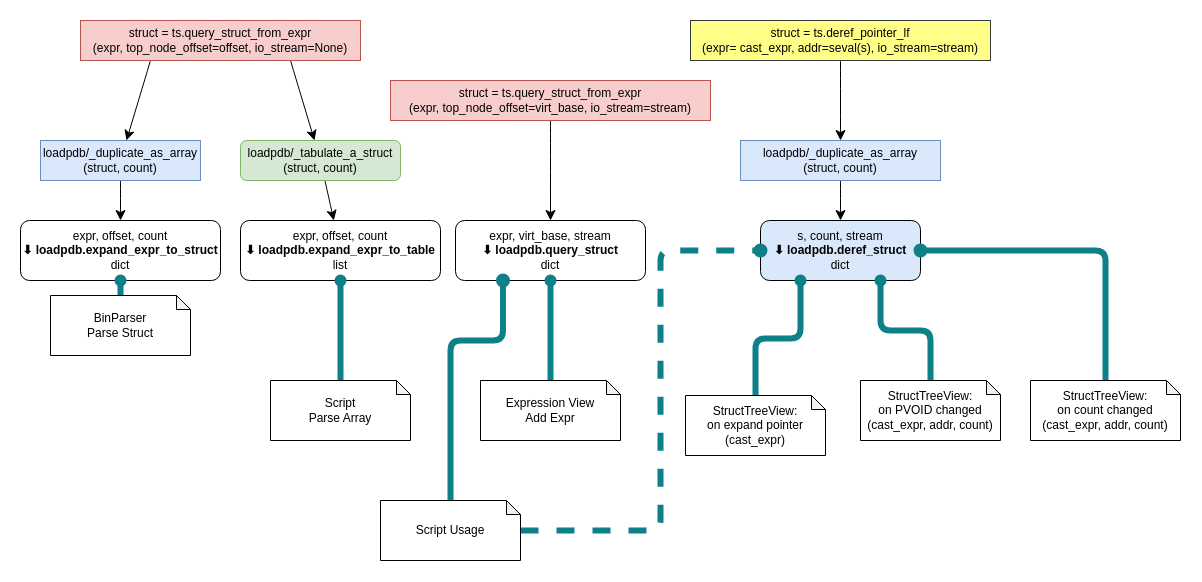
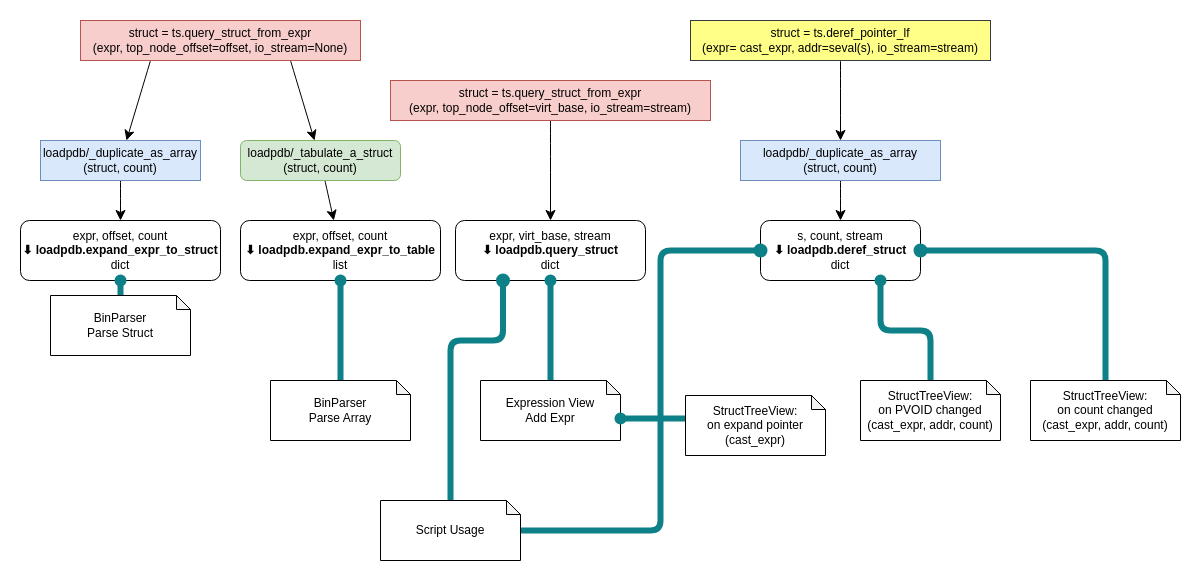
  <mxCell id="0" />
  <mxCell id="1" parent="0" />
  <mxCell id="2" value="expr, offset, count&lt;br&gt;&lt;b&gt;⬇ loadpdb.expand_expr_to_struct&lt;br&gt;&lt;/b&gt;dict" style="rounded=1;whiteSpace=wrap;html=1;" vertex="1" parent="1"><mxGeometry y="220" width="200" height="60" as="geometry" x="20" /></mxCell>
  <mxCell id="3" value="expr, virt_base, stream&lt;br&gt;&lt;b&gt;⬇ loadpdb.query_struct&lt;br&gt;&lt;/b&gt;dict" style="rounded=1;whiteSpace=wrap;html=1;" vertex="1" parent="1"><mxGeometry x="455" y="220" width="190" height="60" as="geometry" /></mxCell>
- <mxCell id="4" value="s, count, stream&lt;br&gt;&lt;b&gt;⬇ loadpdb.deref_struct&lt;br&gt;&lt;/b&gt;dict" style="rounded=1;whiteSpace=wrap;html=1;fillColor=#dae8fc;" vertex="1" parent="1"><mxGeometry x="760" y="220" width="160" height="60" as="geometry" /></mxCell>
+ <mxCell id="4" value="s, count, stream&lt;br&gt;&lt;b&gt;⬇ loadpdb.deref_struct&lt;br&gt;&lt;/b&gt;dict" style="rounded=1;whiteSpace=wrap;html=1;" vertex="1" parent="1"><mxGeometry x="760" y="220" width="160" height="60" as="geometry" /></mxCell>
  <mxCell id="5" style="edgeStyle=none;curved=1;rounded=0;orthogonalLoop=1;jettySize=auto;html=1;fontSize=12;startSize=8;endSize=8;" edge="1" parent="1" source="6" target="14"><mxGeometry relative="1" as="geometry" /></mxCell>
  <mxCell id="6" value="loadpdb/_tabulate_a_struct&lt;br&gt;(struct, count)" style="whiteSpace=wrap;html=1;fillColor=#d5e8d4;strokeColor=#82b366;rounded=1;" vertex="1" parent="1"><mxGeometry x="240" y="140" width="160" height="40" as="geometry" /></mxCell>
  <mxCell id="7" style="edgeStyle=none;curved=1;rounded=0;orthogonalLoop=1;jettySize=auto;html=1;fontSize=12;startSize=8;endSize=8;" edge="1" parent="1" source="8" target="3"><mxGeometry relative="1" as="geometry"><mxPoint x="550" y="60" as="targetPoint" /></mxGeometry></mxCell>
  <mxCell id="8" value="struct = ts.query_struct_from_expr&lt;br&gt;(expr, top_node_offset=virt_base, io_stream=stream)" style="rounded=0;whiteSpace=wrap;html=1;fillColor=#f8cecc;strokeColor=#b85450;" vertex="1" parent="1"><mxGeometry x="390" y="80" width="320" height="40" as="geometry" /></mxCell>
  <mxCell id="9" style="edgeStyle=none;curved=1;rounded=0;orthogonalLoop=1;jettySize=auto;html=1;fontSize=12;startSize=8;endSize=8;" edge="1" parent="1" source="10"><mxGeometry relative="1" as="geometry"><mxPoint x="840" y="220" as="targetPoint" /></mxGeometry></mxCell>
  <mxCell id="10" value="loadpdb/_duplicate_as_array&lt;br style=&quot;border-color: var(--border-color);&quot;&gt;(struct, count)" style="rounded=0;whiteSpace=wrap;html=1;fillColor=#dae8fc;strokeColor=#6c8ebf;" vertex="1" parent="1"><mxGeometry x="740" y="140" width="200" height="40" as="geometry" /></mxCell>
  <mxCell id="11" style="edgeStyle=none;curved=1;rounded=0;orthogonalLoop=1;jettySize=auto;html=1;exitX=0.25;exitY=1;exitDx=0;exitDy=0;fontSize=12;startSize=8;endSize=8;" edge="1" parent="1" source="13" target="16"><mxGeometry relative="1" as="geometry" /></mxCell>
  <mxCell id="12" style="edgeStyle=none;curved=1;rounded=0;orthogonalLoop=1;jettySize=auto;html=1;exitX=0.75;exitY=1;exitDx=0;exitDy=0;fontSize=12;startSize=8;endSize=8;" edge="1" parent="1" source="13" target="6"><mxGeometry relative="1" as="geometry" /></mxCell>
  <mxCell id="13" value="struct = ts.query_struct_from_expr&lt;br&gt;(expr, top_node_offset=offset, io_stream=None)" style="rounded=0;whiteSpace=wrap;html=1;fillColor=#f8cecc;strokeColor=#b85450;" vertex="1" parent="1"><mxGeometry x="80" y="20" width="280" height="40" as="geometry" /></mxCell>
  <mxCell id="14" value="expr, offset, count&lt;br&gt;&lt;b&gt;⬇ loadpdb.expand_expr_to_table&lt;br&gt;&lt;/b&gt;list" style="rounded=1;whiteSpace=wrap;html=1;" vertex="1" parent="1"><mxGeometry x="240" y="220" width="200" height="60" as="geometry" /></mxCell>
  <mxCell id="15" style="edgeStyle=none;curved=1;rounded=0;orthogonalLoop=1;jettySize=auto;html=1;fontSize=12;startSize=8;endSize=8;" edge="1" parent="1" source="16" target="2"><mxGeometry relative="1" as="geometry" /></mxCell>
  <mxCell id="16" value="loadpdb/_duplicate_as_array&lt;br&gt;(struct, count)" style="rounded=0;whiteSpace=wrap;html=1;fillColor=#dae8fc;strokeColor=#6c8ebf;" vertex="1" parent="1"><mxGeometry x="40" y="140" width="160" height="40" as="geometry" /></mxCell>
  <mxCell id="17" style="edgeStyle=none;curved=1;rounded=0;orthogonalLoop=1;jettySize=auto;html=1;fontSize=12;strokeColor=none;strokeWidth=3;shape=flexArrow;" edge="1" parent="1" source="19" target="2"><mxGeometry relative="1" as="geometry" /></mxCell>
  <mxCell id="18" style="edgeStyle=elbowEdgeStyle;rounded=1;orthogonalLoop=1;jettySize=auto;html=1;fontSize=12;endArrow=oval;endFill=1;elbow=vertical;curved=0;strokeWidth=6;fillColor=#b0e3e6;strokeColor=#0e8088;" edge="1" parent="1" source="19" target="2"><mxGeometry relative="1" as="geometry" /></mxCell>
  <mxCell id="19" value="BinParser&lt;br&gt;Parse Struct" style="shape=note;whiteSpace=wrap;html=1;backgroundOutline=1;darkOpacity=0.05;size=14;" vertex="1" parent="1"><mxGeometry x="50" y="295" width="140" height="60" as="geometry" /></mxCell>
  <mxCell id="20" style="edgeStyle=elbowEdgeStyle;rounded=1;orthogonalLoop=1;jettySize=auto;html=1;fontSize=12;endArrow=oval;endFill=1;elbow=vertical;curved=0;strokeWidth=6;fillColor=#b0e3e6;strokeColor=#0e8088;" edge="1" parent="1" source="21" target="14"><mxGeometry relative="1" as="geometry" /></mxCell>
- <mxCell id="21" value="Script&lt;br&gt;Parse Array" style="shape=note;whiteSpace=wrap;html=1;backgroundOutline=1;darkOpacity=0.05;size=14;" vertex="1" parent="1"><mxGeometry x="270" y="380" width="140" height="60" as="geometry" /></mxCell>
+ <mxCell id="21" value="BinParser&lt;br&gt;Parse Array" style="shape=note;whiteSpace=wrap;html=1;backgroundOutline=1;darkOpacity=0.05;size=14;" vertex="1" parent="1"><mxGeometry x="270" y="380" width="140" height="60" as="geometry" /></mxCell>
  <mxCell id="22" style="edgeStyle=elbowEdgeStyle;rounded=1;orthogonalLoop=1;jettySize=auto;html=1;fontSize=12;endArrow=oval;endFill=1;elbow=vertical;curved=0;strokeWidth=6;fillColor=#b0e3e6;strokeColor=#0e8088;" edge="1" parent="1" source="23" target="3"><mxGeometry relative="1" as="geometry" /></mxCell>
  <mxCell id="23" value="Expression View&lt;br&gt;Add Expr" style="shape=note;whiteSpace=wrap;html=1;backgroundOutline=1;darkOpacity=0.05;size=14;" vertex="1" parent="1"><mxGeometry x="480" y="380" width="140" height="60" as="geometry" /></mxCell>
- <mxCell id="24" style="edgeStyle=elbowEdgeStyle;rounded=1;orthogonalLoop=1;jettySize=auto;html=1;fontSize=12;endArrow=oval;endFill=1;elbow=vertical;curved=0;strokeWidth=6;fillColor=#b0e3e6;strokeColor=#0e8088;entryX=0.25;entryY=1;entryDx=0;entryDy=0;" edge="1" parent="1" source="25" target="4"><mxGeometry relative="1" as="geometry" /></mxCell>
+ <mxCell id="24" style="edgeStyle=elbowEdgeStyle;rounded=1;orthogonalLoop=1;jettySize=auto;html=1;fontSize=12;endArrow=oval;endFill=1;elbow=vertical;curved=0;strokeWidth=6;fillColor=#b0e3e6;strokeColor=#0e8088;" edge="1" parent="1" source="25" target="23"><mxGeometry relative="1" as="geometry" /></mxCell>
  <mxCell id="25" value="StructTreeView:&lt;br&gt;on expand pointer&lt;br&gt;(cast_expr)" style="shape=note;whiteSpace=wrap;html=1;backgroundOutline=1;darkOpacity=0.05;size=14;" vertex="1" parent="1"><mxGeometry x="685" y="395" width="140" height="60" as="geometry" /></mxCell>
  <mxCell id="26" style="edgeStyle=elbowEdgeStyle;rounded=1;orthogonalLoop=1;jettySize=auto;html=1;fontSize=12;endArrow=oval;endFill=1;elbow=vertical;curved=0;strokeWidth=6;fillColor=#b0e3e6;strokeColor=#0e8088;entryX=0.75;entryY=1;entryDx=0;entryDy=0;" edge="1" parent="1" source="27" target="4"><mxGeometry relative="1" as="geometry" /></mxCell>
  <mxCell id="27" value="StructTreeView:&lt;br&gt;on PVOID changed&lt;br&gt;(cast_expr, addr, count)" style="shape=note;whiteSpace=wrap;html=1;backgroundOutline=1;darkOpacity=0.05;size=14;" vertex="1" parent="1"><mxGeometry x="860" y="380" width="140" height="60" as="geometry" /></mxCell>
  <mxCell id="28" style="edgeStyle=elbowEdgeStyle;rounded=1;orthogonalLoop=1;jettySize=auto;html=1;fontSize=12;startSize=8;endSize=8;strokeWidth=6;fillColor=#b0e3e6;strokeColor=#0e8088;endArrow=oval;endFill=1;entryX=1;entryY=0.5;entryDx=0;entryDy=0;" edge="1" parent="1" source="29" target="4"><mxGeometry relative="1" as="geometry"><Array as="points"><mxPoint x="1105" y="330" /></Array></mxGeometry></mxCell>
  <mxCell id="29" value="StructTreeView:&lt;br&gt;on count changed&lt;br&gt;(cast_expr, addr, count)" style="shape=note;whiteSpace=wrap;html=1;backgroundOutline=1;darkOpacity=0.05;size=14;" vertex="1" parent="1"><mxGeometry x="1030" y="380" width="150" height="60" as="geometry" /></mxCell>
  <mxCell id="30" style="edgeStyle=elbowEdgeStyle;rounded=1;orthogonalLoop=1;jettySize=auto;html=1;fontSize=12;startSize=8;endSize=8;elbow=vertical;entryX=0.25;entryY=1;entryDx=0;entryDy=0;endArrow=oval;endFill=1;curved=0;strokeWidth=6;fillColor=#b0e3e6;strokeColor=#0e8088;exitX=0.5;exitY=0;exitDx=0;exitDy=0;exitPerimeter=0;" edge="1" parent="1" source="32" target="3"><mxGeometry relative="1" as="geometry"><mxPoint x="430" y="510" as="sourcePoint" /><mxPoint x="470" y="210" as="targetPoint" /><Array as="points"><mxPoint x="420" y="340" /></Array></mxGeometry></mxCell>
- <mxCell id="31" style="edgeStyle=elbowEdgeStyle;rounded=1;orthogonalLoop=1;jettySize=auto;html=1;fontSize=12;startSize=8;endSize=8;curved=0;strokeWidth=6;fillColor=#b0e3e6;strokeColor=#0e8088;endArrow=oval;endFill=1;dashed=1;" edge="1" parent="1" source="32" target="4"><mxGeometry relative="1" as="geometry"><Array as="points"><mxPoint x="660" y="400" /></Array></mxGeometry></mxCell>
+ <mxCell id="31" style="edgeStyle=elbowEdgeStyle;rounded=1;orthogonalLoop=1;jettySize=auto;html=1;fontSize=12;startSize=8;endSize=8;curved=0;strokeWidth=6;fillColor=#b0e3e6;strokeColor=#0e8088;endArrow=oval;endFill=1;" edge="1" parent="1" source="32" target="4"><mxGeometry relative="1" as="geometry"><Array as="points"><mxPoint x="660" y="400" /></Array></mxGeometry></mxCell>
  <mxCell id="32" value="Script Usage" style="shape=note;whiteSpace=wrap;html=1;backgroundOutline=1;darkOpacity=0.05;size=14;" vertex="1" parent="1"><mxGeometry x="380" y="500" width="140" height="60" as="geometry" /></mxCell>
  <mxCell id="33" style="edgeStyle=none;curved=1;rounded=0;orthogonalLoop=1;jettySize=auto;html=1;fontSize=12;startSize=8;endSize=8;" edge="1" parent="1" source="34" target="10"><mxGeometry relative="1" as="geometry" /></mxCell>
  <mxCell id="34" value="struct = ts.deref_pointer_lf&lt;br&gt;(expr=&amp;nbsp;cast_expr, addr=seval(s), io_stream=stream)" style="rounded=0;whiteSpace=wrap;html=1;fillColor=#ffff88;strokeColor=#36393d;" vertex="1" parent="1"><mxGeometry x="690" y="20" width="300" height="40" as="geometry" /></mxCell>
